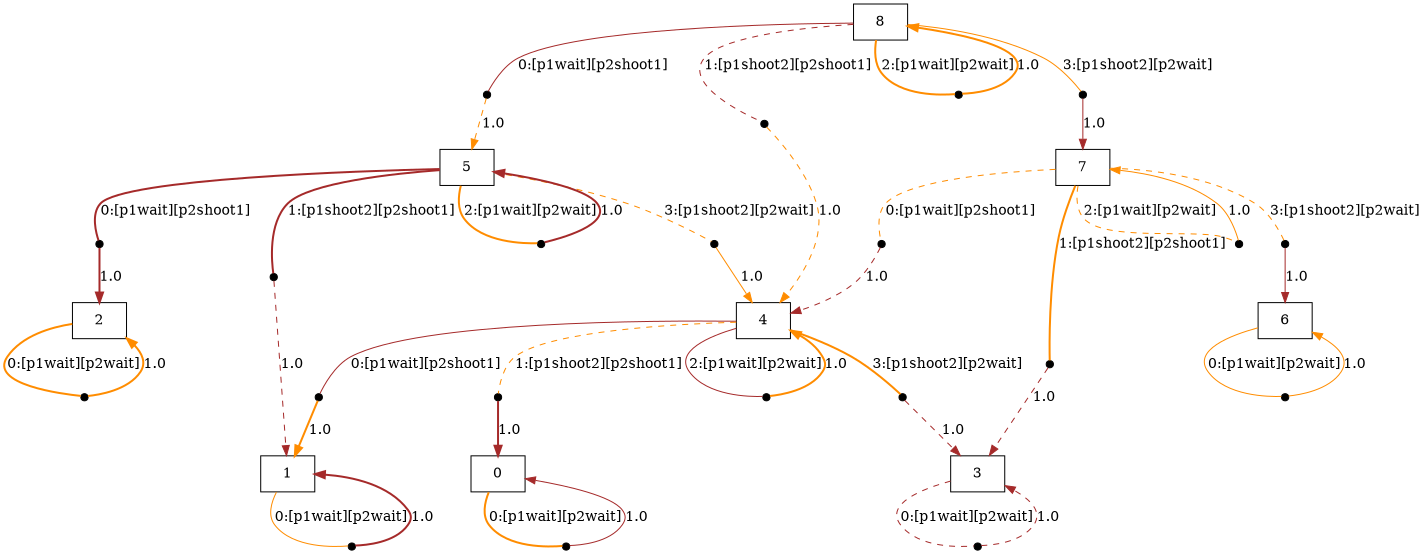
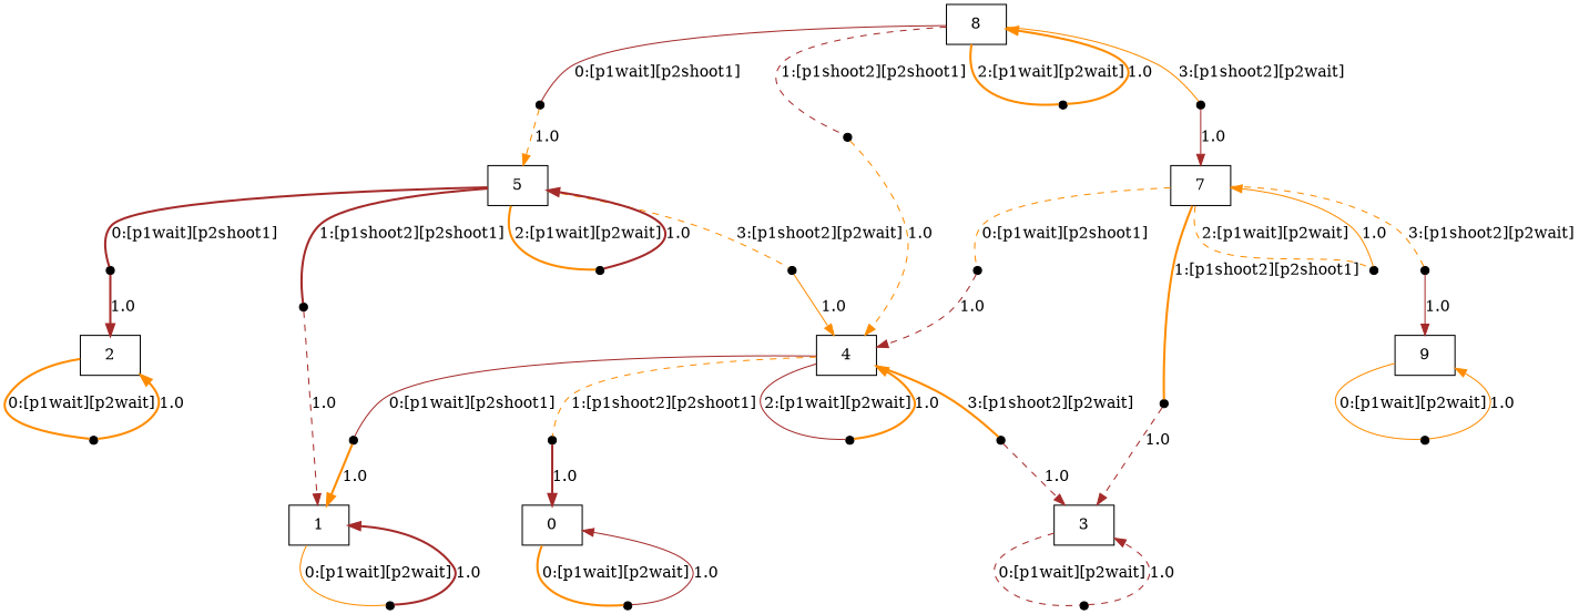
  digraph {
    node [shape=point]
    edge [color=darkorange style=bold]
    n1 [label=0 shape=box]
    n0_0 [height=0.1 width=0.1]
    n3 [label=1 shape=box]
    n1_0 [height=0.1 width=0.1]
    n5 [label=2 shape=box]
    n2_0 [height=0.1 width=0.1]
    n7 [label=3 shape=box]
    n3_0 [height=0.1 width=0.1]
    n9 [label=4 shape=box]
    n4_0 [height=0.1 width=0.1]
    n4_1 [height=0.1 width=0.1]
    n4_2 [height=0.1 width=0.1]
    n4_3 [height=0.1 width=0.1]
    n14 [label=5 shape=box]
    n5_0 [height=0.1 width=0.1]
    n5_1 [height=0.1 width=0.1]
    n5_2 [height=0.1 width=0.1]
    n5_3 [height=0.1 width=0.1]
-   n19 [label=6 shape=box]
+   n19 [label=9 shape=box]
    n6_0 [height=0.1 width=0.1]
    n21 [label=7 shape=box]
    n7_0 [height=0.1 width=0.1]
    n7_1 [height=0.1 width=0.1]
    n7_2 [height=0.1 width=0.1]
    n7_3 [height=0.1 width=0.1]
    n26 [label=8 shape=box]
    n8_0 [height=0.1 width=0.1]
    n8_1 [height=0.1 width=0.1]
    n8_2 [height=0.1 width=0.1]
    n8_3 [height=0.1 width=0.1]
    n1 -> n0_0 [arrowhead=none label="0:[p1wait][p2wait]"]
    n0_0 -> n1 [label=1.0 color=brown style=solid]
    n3 -> n1_0 [arrowhead=none label="0:[p1wait][p2wait]" style=solid]
    n1_0 -> n3 [label=1.0 color=brown]
    n5 -> n2_0 [arrowhead=none label="0:[p1wait][p2wait]"]
    n2_0 -> n5 [label=1.0]
    n7 -> n3_0 [arrowhead=none label="0:[p1wait][p2wait]" color=brown style=dashed]
    n3_0 -> n7 [label=1.0 color=brown style=dashed]
    n9 -> n4_0 [arrowhead=none label="0:[p1wait][p2shoot1]" color=brown style=solid]
    n9 -> n4_1 [arrowhead=none label="1:[p1shoot2][p2shoot1]" style=dashed]
    n9 -> n4_2 [arrowhead=none label="2:[p1wait][p2wait]" color=brown style=solid]
    n9 -> n4_3 [arrowhead=none label="3:[p1shoot2][p2wait]"]
    n4_0 -> n3 [label=1.0]
    n4_1 -> n1 [label=1.0 color=brown]
    n4_2 -> n9 [label=1.0]
    n4_3 -> n7 [label=1.0 color=brown style=dashed]
    n14 -> n5_0 [arrowhead=none label="0:[p1wait][p2shoot1]" color=brown]
    n14 -> n5_1 [arrowhead=none label="1:[p1shoot2][p2shoot1]" color=brown]
    n14 -> n5_2 [arrowhead=none label="2:[p1wait][p2wait]"]
    n14 -> n5_3 [arrowhead=none label="3:[p1shoot2][p2wait]" style=dashed]
    n5_0 -> n5 [label=1.0 color=brown]
    n5_1 -> n3 [label=1.0 color=brown style=dashed]
    n5_2 -> n14 [label=1.0 color=brown]
    n5_3 -> n9 [label=1.0 style=solid]
    n19 -> n6_0 [arrowhead=none label="0:[p1wait][p2wait]" style=solid]
    n6_0 -> n19 [label=1.0 style=solid]
    n21 -> n7_0 [arrowhead=none label="0:[p1wait][p2shoot1]" style=dashed]
    n21 -> n7_1 [arrowhead=none label="1:[p1shoot2][p2shoot1]"]
    n21 -> n7_2 [arrowhead=none label="2:[p1wait][p2wait]" style=dashed]
    n21 -> n7_3 [arrowhead=none label="3:[p1shoot2][p2wait]" style=dashed]
    n7_0 -> n9 [label=1.0 color=brown style=dashed]
    n7_1 -> n7 [label=1.0 color=brown style=dashed]
    n7_2 -> n21 [label=1.0 style=solid]
    n7_3 -> n19 [label=1.0 color=brown style=solid]
    n26 -> n8_0 [arrowhead=none label="0:[p1wait][p2shoot1]" color=brown style=solid]
    n26 -> n8_1 [arrowhead=none label="1:[p1shoot2][p2shoot1]" color=brown style=dashed]
    n26 -> n8_2 [arrowhead=none label="2:[p1wait][p2wait]"]
    n26 -> n8_3 [arrowhead=none label="3:[p1shoot2][p2wait]" style=solid]
    n8_0 -> n14 [label=1.0 style=dashed]
    n8_1 -> n9 [label=1.0 style=dashed]
    n8_2 -> n26 [label=1.0]
    n8_3 -> n21 [label=1.0 color=brown style=solid]
  }
